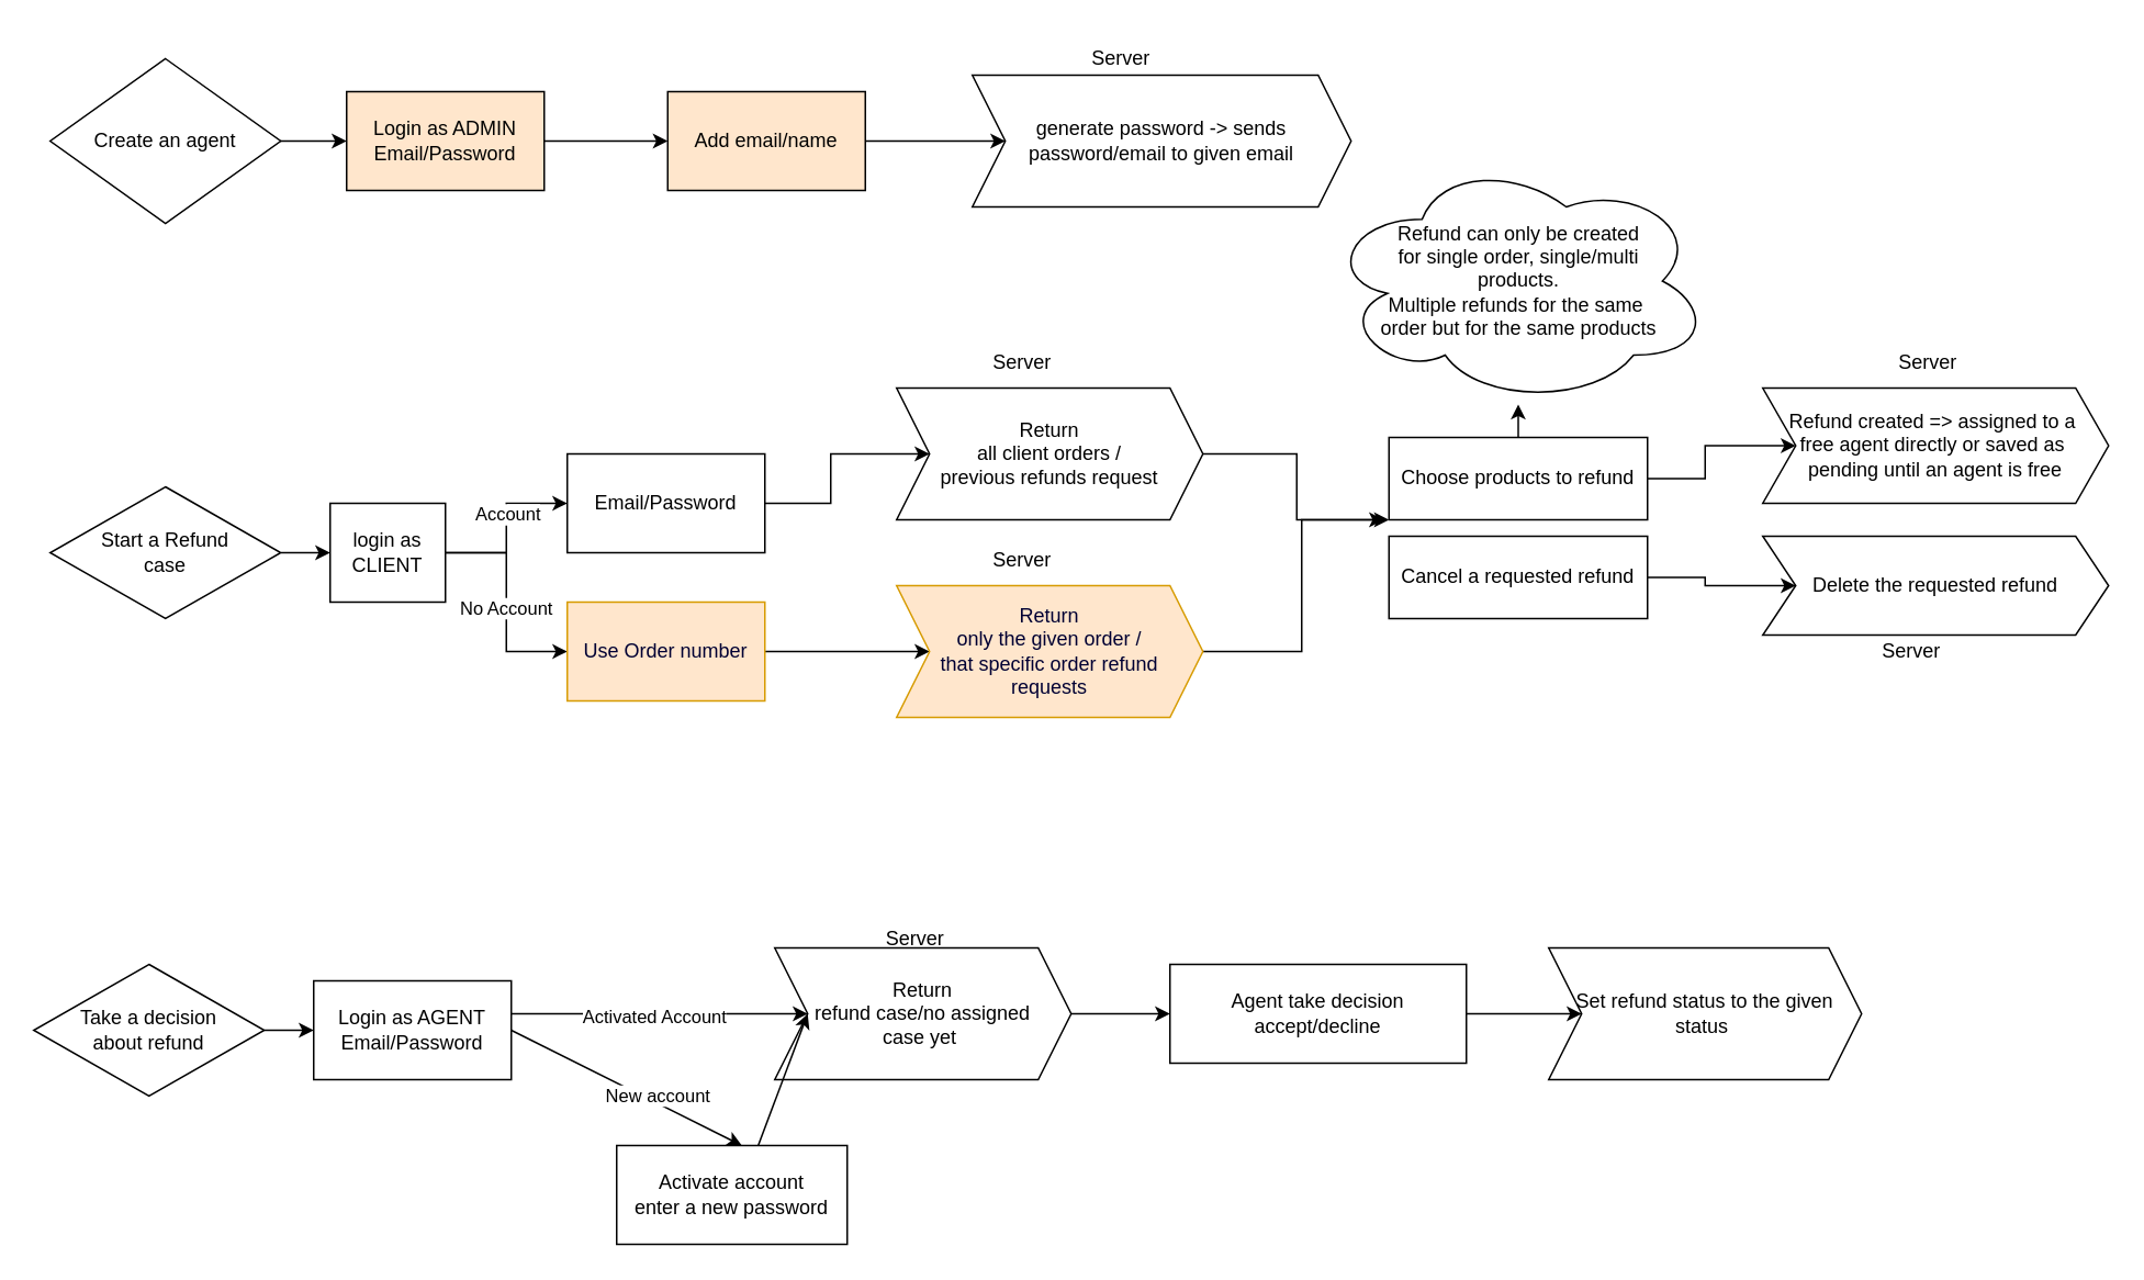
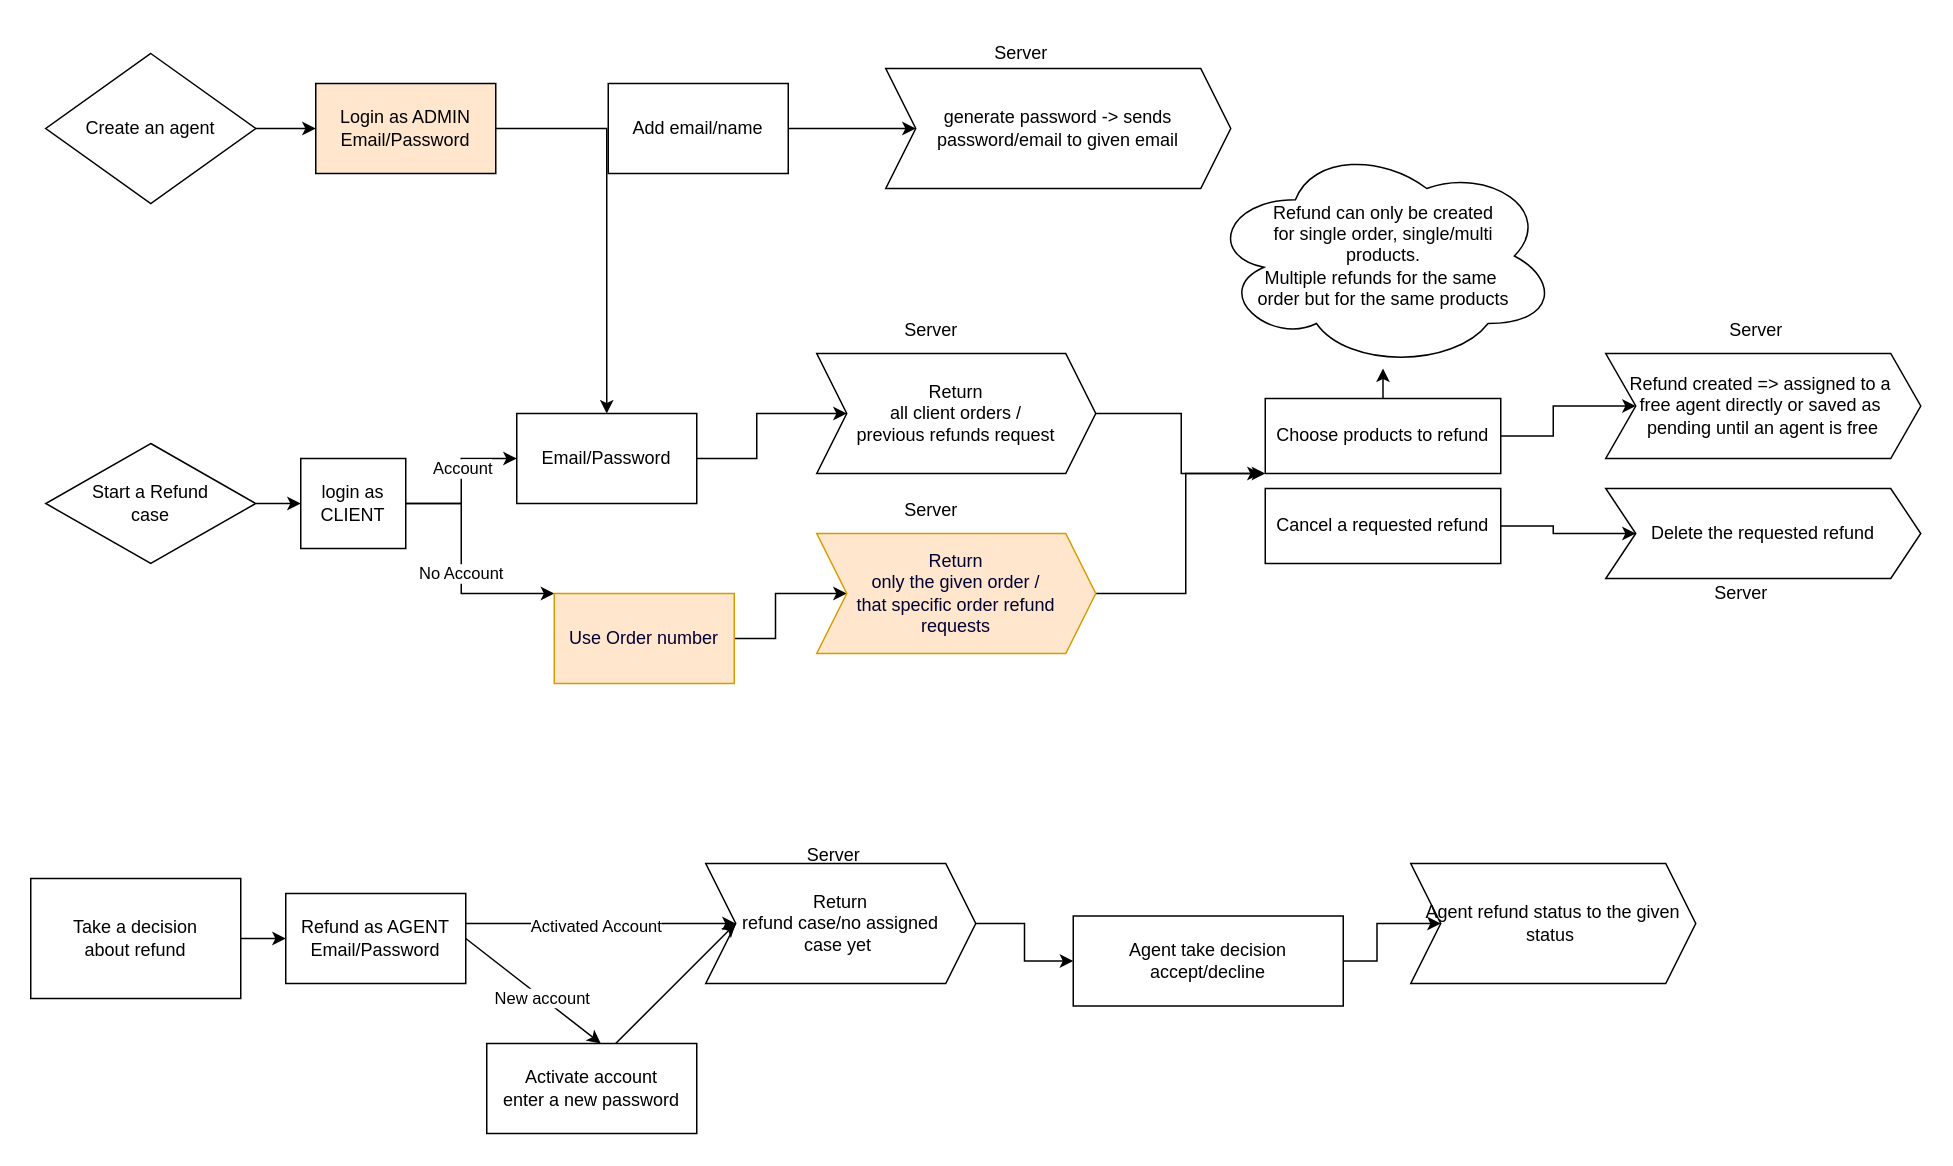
  <mxCell id="0" />
  <mxCell id="1" parent="0" />
  <mxCell id="2" value="" style="edgeStyle=orthogonalEdgeStyle;rounded=0;orthogonalLoop=1;jettySize=auto;html=1;" parent="1" source="3" target="5" edge="1"><mxGeometry relative="1" as="geometry" /></mxCell>
  <mxCell id="3" value="Create an agent" style="rhombus;whiteSpace=wrap;html=1;" parent="1" vertex="1"><mxGeometry x="30" y="35" width="140" height="100" as="geometry" /></mxCell>
- <mxCell id="4" style="edgeStyle=orthogonalEdgeStyle;rounded=0;orthogonalLoop=1;jettySize=auto;html=1;" parent="1" source="5" target="7" edge="1"><mxGeometry relative="1" as="geometry" /></mxCell>
+ <mxCell id="4" style="edgeStyle=orthogonalEdgeStyle;rounded=0;orthogonalLoop=1;jettySize=auto;html=1;" parent="1" source="5" target="17" edge="1"><mxGeometry relative="1" as="geometry" /></mxCell>
  <mxCell id="5" value="Login as ADMIN&lt;br&gt;Email/Password" style="whiteSpace=wrap;html=1;fillColor=#ffe6cc;" parent="1" vertex="1"><mxGeometry x="210" y="55" width="120" height="60" as="geometry" /></mxCell>
  <mxCell id="6" value="" style="edgeStyle=orthogonalEdgeStyle;rounded=0;orthogonalLoop=1;jettySize=auto;html=1;" parent="1" source="7" target="8" edge="1"><mxGeometry relative="1" as="geometry" /></mxCell>
- <mxCell id="7" value="Add email/name" style="rounded=0;whiteSpace=wrap;html=1;fillColor=#ffe6cc;" parent="1" vertex="1"><mxGeometry x="405" y="55" width="120" height="60" as="geometry" /></mxCell>
+ <mxCell id="7" value="Add email/name" style="rounded=0;whiteSpace=wrap;html=1;" parent="1" vertex="1"><mxGeometry x="405" y="55" width="120" height="60" as="geometry" /></mxCell>
  <mxCell id="8" value="generate password -&amp;gt; sends password/email to given email" style="shape=step;perimeter=stepPerimeter;whiteSpace=wrap;html=1;fixedSize=1;rounded=0;" parent="1" vertex="1"><mxGeometry x="590" y="45" width="230" height="80" as="geometry" /></mxCell>
  <mxCell id="9" value="" style="edgeStyle=orthogonalEdgeStyle;rounded=0;orthogonalLoop=1;jettySize=auto;html=1;" parent="1" source="10" target="15" edge="1"><mxGeometry relative="1" as="geometry" /></mxCell>
  <mxCell id="10" value="Start a Refund&lt;br&gt;case" style="rhombus;whiteSpace=wrap;html=1;" parent="1" vertex="1"><mxGeometry x="30" y="295" width="140" height="80" as="geometry" /></mxCell>
  <mxCell id="11" value="" style="edgeStyle=orthogonalEdgeStyle;rounded=0;orthogonalLoop=1;jettySize=auto;html=1;" parent="1" source="15" target="17" edge="1"><mxGeometry relative="1" as="geometry" /></mxCell>
  <mxCell id="12" value="Account" style="edgeLabel;html=1;align=center;verticalAlign=middle;resizable=0;points=[];" parent="11" vertex="1" connectable="0"><mxGeometry x="0.165" relative="1" as="geometry"><mxPoint as="offset" /></mxGeometry></mxCell>
  <mxCell id="13" value="" style="edgeStyle=orthogonalEdgeStyle;rounded=0;orthogonalLoop=1;jettySize=auto;html=1;" parent="1" source="15" target="19" edge="1"><mxGeometry relative="1" as="geometry"><Array as="points"><mxPoint x="307" y="335" /><mxPoint x="307" y="395" /></Array></mxGeometry></mxCell>
  <mxCell id="14" value="No Account" style="edgeLabel;html=1;align=center;verticalAlign=middle;resizable=0;points=[];" parent="13" vertex="1" connectable="0"><mxGeometry x="0.046" y="-1" relative="1" as="geometry"><mxPoint as="offset" /></mxGeometry></mxCell>
  <mxCell id="15" value="login as CLIENT" style="whiteSpace=wrap;html=1;" parent="1" vertex="1"><mxGeometry x="200" y="305" width="70" height="60" as="geometry" /></mxCell>
  <mxCell id="16" value="" style="edgeStyle=orthogonalEdgeStyle;rounded=0;orthogonalLoop=1;jettySize=auto;html=1;" parent="1" source="17" target="21" edge="1"><mxGeometry relative="1" as="geometry" /></mxCell>
  <mxCell id="17" value="Email/Password" style="whiteSpace=wrap;html=1;" parent="1" vertex="1"><mxGeometry x="344" y="275" width="120" height="60" as="geometry" /></mxCell>
  <mxCell id="18" value="" style="edgeStyle=orthogonalEdgeStyle;rounded=0;orthogonalLoop=1;jettySize=auto;html=1;" parent="1" source="19" target="25" edge="1"><mxGeometry relative="1" as="geometry" /></mxCell>
- <mxCell id="19" value="Use Order number" style="whiteSpace=wrap;html=1;fillColor=#ffe6cc;strokeColor=#d79b00;fontColor=#000033;" parent="1" vertex="1"><mxGeometry x="344" y="365" width="120" height="60" as="geometry" /></mxCell>
+ <mxCell id="19" value="Use Order number" style="whiteSpace=wrap;html=1;fillColor=#ffe6cc;strokeColor=#d79b00;fontColor=#000033;" parent="1" vertex="1"><mxGeometry x="369" y="395" width="120" height="60" as="geometry" /></mxCell>
  <mxCell id="20" value="" style="edgeStyle=orthogonalEdgeStyle;rounded=0;orthogonalLoop=1;jettySize=auto;html=1;" parent="1" source="21" target="29" edge="1"><mxGeometry relative="1" as="geometry"><Array as="points"><mxPoint x="787" y="275" /><mxPoint x="787" y="315" /></Array></mxGeometry></mxCell>
  <mxCell id="21" value="Return &lt;br&gt;all client orders /&lt;br&gt;previous refunds request&lt;br&gt;" style="shape=step;perimeter=stepPerimeter;whiteSpace=wrap;html=1;fixedSize=1;" parent="1" vertex="1"><mxGeometry x="544" y="235" width="186" height="80" as="geometry" /></mxCell>
  <mxCell id="22" value="Server" style="text;html=1;align=center;verticalAlign=middle;resizable=0;points=[];autosize=1;strokeColor=none;fillColor=none;" parent="1" vertex="1"><mxGeometry x="650" y="20" width="60" height="30" as="geometry" /></mxCell>
  <mxCell id="23" value="Server" style="text;html=1;align=center;verticalAlign=middle;resizable=0;points=[];autosize=1;strokeColor=none;fillColor=none;" parent="1" vertex="1"><mxGeometry x="590" y="205" width="60" height="30" as="geometry" /></mxCell>
  <mxCell id="24" value="" style="edgeStyle=orthogonalEdgeStyle;rounded=0;orthogonalLoop=1;jettySize=auto;html=1;" parent="1" source="25" edge="1"><mxGeometry relative="1" as="geometry"><mxPoint x="840" y="315" as="targetPoint" /><Array as="points"><mxPoint x="790" y="395" /><mxPoint x="790" y="315" /><mxPoint x="840" y="315" /></Array></mxGeometry></mxCell>
  <mxCell id="25" value="Return &lt;br&gt;only the given order /&lt;br&gt;that specific order refund &lt;br&gt;requests" style="shape=step;perimeter=stepPerimeter;whiteSpace=wrap;html=1;fixedSize=1;fillColor=#ffe6cc;strokeColor=#d79b00;fontColor=#000033;" parent="1" vertex="1"><mxGeometry x="544" y="355" width="186" height="80" as="geometry" /></mxCell>
  <mxCell id="26" value="Server" style="text;html=1;align=center;verticalAlign=middle;resizable=0;points=[];autosize=1;strokeColor=none;fillColor=none;" parent="1" vertex="1"><mxGeometry x="590" y="325" width="60" height="30" as="geometry" /></mxCell>
  <mxCell id="27" value="" style="edgeStyle=orthogonalEdgeStyle;rounded=0;orthogonalLoop=1;jettySize=auto;html=1;" parent="1" source="29" target="30" edge="1"><mxGeometry relative="1" as="geometry" /></mxCell>
  <mxCell id="28" value="" style="edgeStyle=orthogonalEdgeStyle;rounded=0;orthogonalLoop=1;jettySize=auto;html=1;" parent="1" source="29" target="31" edge="1"><mxGeometry relative="1" as="geometry" /></mxCell>
  <mxCell id="29" value="Choose products to refund&lt;br&gt;" style="whiteSpace=wrap;html=1;" parent="1" vertex="1"><mxGeometry x="843" y="265" width="157" height="50" as="geometry" /></mxCell>
  <mxCell id="30" value="Refund can only be created &lt;br&gt;for single order, single/multi &lt;br&gt;products.&lt;br&gt;Multiple refunds for the same&amp;nbsp;&lt;br&gt;order but for the same products" style="ellipse;shape=cloud;whiteSpace=wrap;html=1;" parent="1" vertex="1"><mxGeometry x="804.75" y="95" width="233.5" height="150" as="geometry" /></mxCell>
  <mxCell id="31" value="Refund created =&amp;gt; assigned to a&amp;nbsp;&lt;br&gt;free agent directly or saved as&amp;nbsp;&lt;br&gt;pending until an agent is free" style="shape=step;perimeter=stepPerimeter;whiteSpace=wrap;html=1;fixedSize=1;" parent="1" vertex="1"><mxGeometry x="1070" y="235" width="210" height="70" as="geometry" /></mxCell>
  <mxCell id="32" value="" style="edgeStyle=orthogonalEdgeStyle;rounded=0;orthogonalLoop=1;jettySize=auto;html=1;" parent="1" source="33" target="46" edge="1"><mxGeometry relative="1" as="geometry" /></mxCell>
- <mxCell id="33" value="Take a decision&lt;br&gt;about refund" style="rhombus;whiteSpace=wrap;html=1;" parent="1" vertex="1"><mxGeometry x="20" y="585" width="140" height="80" as="geometry" /></mxCell>
- <mxCell id="34" value="Activate account&lt;br&gt;enter a new password" style="whiteSpace=wrap;html=1;" parent="1" vertex="1"><mxGeometry x="374" y="695" width="140" height="60" as="geometry" /></mxCell>
+ <mxCell id="33" value="Take a decision&lt;br&gt;about refund" style="whiteSpace=wrap;html=1;rounded=0;" parent="1" vertex="1"><mxGeometry x="20" y="585" width="140" height="80" as="geometry" /></mxCell>
+ <mxCell id="34" value="Activate account&lt;br&gt;enter a new password" style="whiteSpace=wrap;html=1;" parent="1" vertex="1"><mxGeometry x="324" y="695" width="140" height="60" as="geometry" /></mxCell>
  <mxCell id="35" value="" style="edgeStyle=orthogonalEdgeStyle;rounded=0;orthogonalLoop=1;jettySize=auto;html=1;" parent="1" source="36" target="38" edge="1"><mxGeometry relative="1" as="geometry" /></mxCell>
  <mxCell id="36" value="Return &lt;br&gt;refund case/no assigned &lt;br&gt;case yet&amp;nbsp;" style="shape=step;perimeter=stepPerimeter;whiteSpace=wrap;html=1;fixedSize=1;" parent="1" vertex="1"><mxGeometry x="470" y="575" width="180" height="80" as="geometry" /></mxCell>
  <mxCell id="37" value="" style="edgeStyle=orthogonalEdgeStyle;rounded=0;orthogonalLoop=1;jettySize=auto;html=1;" parent="1" source="38" target="52" edge="1"><mxGeometry relative="1" as="geometry" /></mxCell>
- <mxCell id="38" value="Agent take decision&lt;br&gt;accept/decline" style="whiteSpace=wrap;html=1;" parent="1" vertex="1"><mxGeometry x="710" y="585" width="180" height="60" as="geometry" /></mxCell>
+ <mxCell id="38" value="Agent take decision&lt;br&gt;accept/decline" style="whiteSpace=wrap;html=1;" parent="1" vertex="1"><mxGeometry x="715" y="610" width="180" height="60" as="geometry" /></mxCell>
  <mxCell id="39" style="edgeStyle=orthogonalEdgeStyle;rounded=0;orthogonalLoop=1;jettySize=auto;html=1;exitX=0.5;exitY=1;exitDx=0;exitDy=0;" parent="1" source="29" target="29" edge="1"><mxGeometry relative="1" as="geometry" /></mxCell>
  <mxCell id="40" value="" style="edgeStyle=orthogonalEdgeStyle;rounded=0;orthogonalLoop=1;jettySize=auto;html=1;" parent="1" source="41" target="42" edge="1"><mxGeometry relative="1" as="geometry" /></mxCell>
  <mxCell id="41" value="Cancel a requested refund" style="whiteSpace=wrap;html=1;" parent="1" vertex="1"><mxGeometry x="843" y="325" width="157" height="50" as="geometry" /></mxCell>
  <mxCell id="42" value="Delete the requested refund" style="shape=step;perimeter=stepPerimeter;whiteSpace=wrap;html=1;fixedSize=1;" parent="1" vertex="1"><mxGeometry x="1070" y="325" width="210" height="60" as="geometry" /></mxCell>
  <mxCell id="43" value="Server" style="text;html=1;align=center;verticalAlign=middle;resizable=0;points=[];autosize=1;strokeColor=none;fillColor=none;" parent="1" vertex="1"><mxGeometry x="1140" y="205" width="60" height="30" as="geometry" /></mxCell>
  <mxCell id="44" value="Server" style="text;html=1;align=center;verticalAlign=middle;resizable=0;points=[];autosize=1;strokeColor=none;fillColor=none;" parent="1" vertex="1"><mxGeometry x="1130" y="380" width="60" height="30" as="geometry" /></mxCell>
  <mxCell id="45" value="Server" style="text;html=1;align=center;verticalAlign=middle;resizable=0;points=[];autosize=1;strokeColor=none;fillColor=none;" parent="1" vertex="1"><mxGeometry x="525" y="555" width="60" height="30" as="geometry" /></mxCell>
- <mxCell id="46" value="Login as AGENT&lt;br&gt;Email/Password" style="whiteSpace=wrap;html=1;" parent="1" vertex="1"><mxGeometry x="190" y="595" width="120" height="60" as="geometry" /></mxCell>
+ <mxCell id="46" value="Refund as AGENT&lt;br&gt;Email/Password" style="whiteSpace=wrap;html=1;" parent="1" vertex="1"><mxGeometry x="190" y="595" width="120" height="60" as="geometry" /></mxCell>
  <mxCell id="47" value="" style="endArrow=classic;html=1;rounded=0;entryX=0;entryY=0.5;entryDx=0;entryDy=0;" parent="1" target="36" edge="1"><mxGeometry width="50" height="50" relative="1" as="geometry"><mxPoint x="310" y="615" as="sourcePoint" /><mxPoint x="460" y="615" as="targetPoint" /><Array as="points"><mxPoint x="390" y="615" /></Array></mxGeometry></mxCell>
  <mxCell id="48" value="Activated Account" style="edgeLabel;html=1;align=center;verticalAlign=middle;resizable=0;points=[];" parent="47" vertex="1" connectable="0"><mxGeometry x="-0.042" y="-1" relative="1" as="geometry"><mxPoint as="offset" /></mxGeometry></mxCell>
  <mxCell id="49" value="" style="endArrow=classic;html=1;rounded=0;entryX=0.543;entryY=0;entryDx=0;entryDy=0;entryPerimeter=0;exitX=1;exitY=0.5;exitDx=0;exitDy=0;" parent="1" source="46" target="34" edge="1"><mxGeometry width="50" height="50" relative="1" as="geometry"><mxPoint x="370" y="635" as="sourcePoint" /><mxPoint x="420" y="585" as="targetPoint" /></mxGeometry></mxCell>
  <mxCell id="50" value="New account" style="edgeLabel;html=1;align=center;verticalAlign=middle;resizable=0;points=[];" parent="49" vertex="1" connectable="0"><mxGeometry x="0.552" y="1" relative="1" as="geometry"><mxPoint x="-20" y="-14" as="offset" /></mxGeometry></mxCell>
  <mxCell id="51" value="" style="endArrow=classic;html=1;rounded=0;exitX=0.614;exitY=0;exitDx=0;exitDy=0;exitPerimeter=0;entryX=0;entryY=0.5;entryDx=0;entryDy=0;" parent="1" source="34" target="36" edge="1"><mxGeometry width="50" height="50" relative="1" as="geometry"><mxPoint x="414" y="685" as="sourcePoint" /><mxPoint x="490" y="625" as="targetPoint" /></mxGeometry></mxCell>
- <mxCell id="52" value="Set refund status to the given&lt;br&gt;status&amp;nbsp;" style="shape=step;perimeter=stepPerimeter;whiteSpace=wrap;html=1;fixedSize=1;" parent="1" vertex="1"><mxGeometry x="940" y="575" width="190" height="80" as="geometry" /></mxCell>
+ <mxCell id="52" value="Agent refund status to the given&lt;br&gt;status&amp;nbsp;" style="shape=step;perimeter=stepPerimeter;whiteSpace=wrap;html=1;fixedSize=1;" parent="1" vertex="1"><mxGeometry x="940" y="575" width="190" height="80" as="geometry" /></mxCell>
